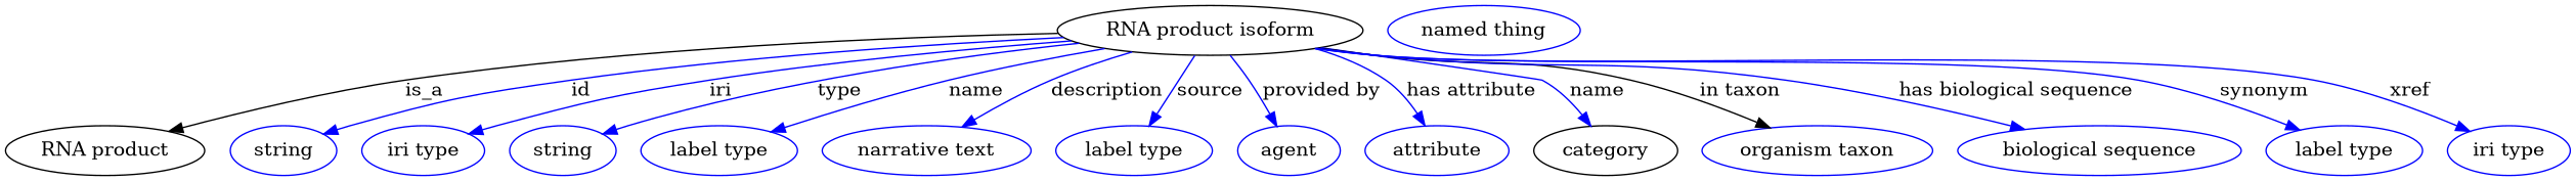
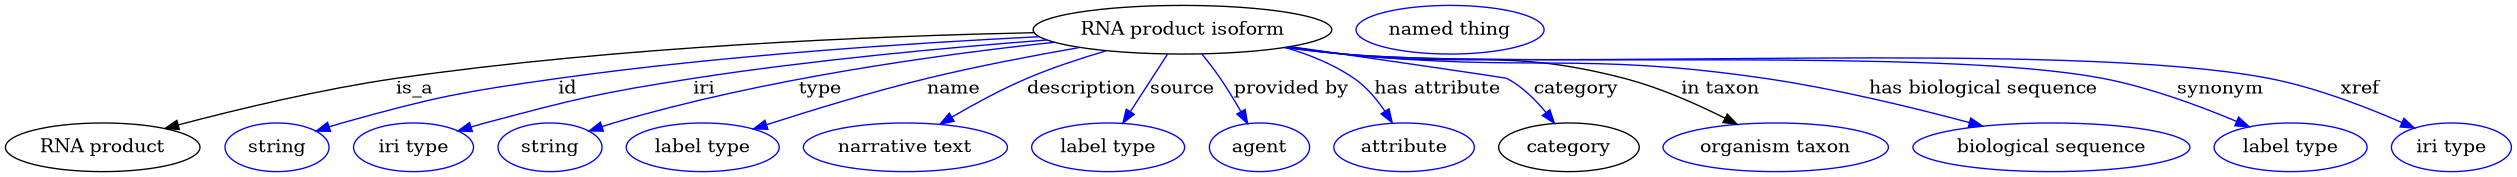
  digraph {
    node [color=blue]
    edge [color=blue style=solid]
    n1 [height=0.5 label="RNA product isoform" width=3.0692 color=""]
    "RNA product" [height=0.5 width=2.004 color=""]
    n3 [height=0.5 label=string width=1.0652]
    n4 [height=0.5 label="iri type" width=1.2277]
    n5 [height=0.5 label=string width=1.0652]
    n6 [height=0.5 label="label type" width=1.5707]
    n7 [height=0.5 label="narrative text" width=2.0943]
    n8 [height=0.5 label="label type" width=1.5707]
    n9 [height=0.5 label=agent width=1.0291]
    n10 [height=0.5 label=attribute width=1.4443]
    category [height=0.5 width=1.4443 color=""]
    n12 [height=0.5 label="organism taxon" width=2.3109]
    n13 [height=0.5 label="biological sequence" width=2.8525]
    n14 [height=0.5 label="label type" width=1.5707]
    n15 [height=0.5 label="iri type" width=1.2277]
    n16 [height=0.5 label="named thing" width=1.9318]
    n1 -> "RNA product" [label=is_a color="" style=""]
    n1 -> n3 [label=id]
    n1 -> n4 [label=iri]
    n1 -> n5 [label=type]
    n1 -> n6 [label=name]
    n1 -> n7 [label=description]
    n1 -> n8 [label=source]
    n1 -> n9 [label="provided by"]
    n1 -> n10 [label="has attribute"]
-   n1 -> category [label=name]
+   n1 -> category [label=category]
    n1 -> n12 [color=black label="in taxon"]
    n1 -> n13 [label="has biological sequence"]
    n1 -> n14 [label=synonym]
    n1 -> n15 [label=xref]
  }
